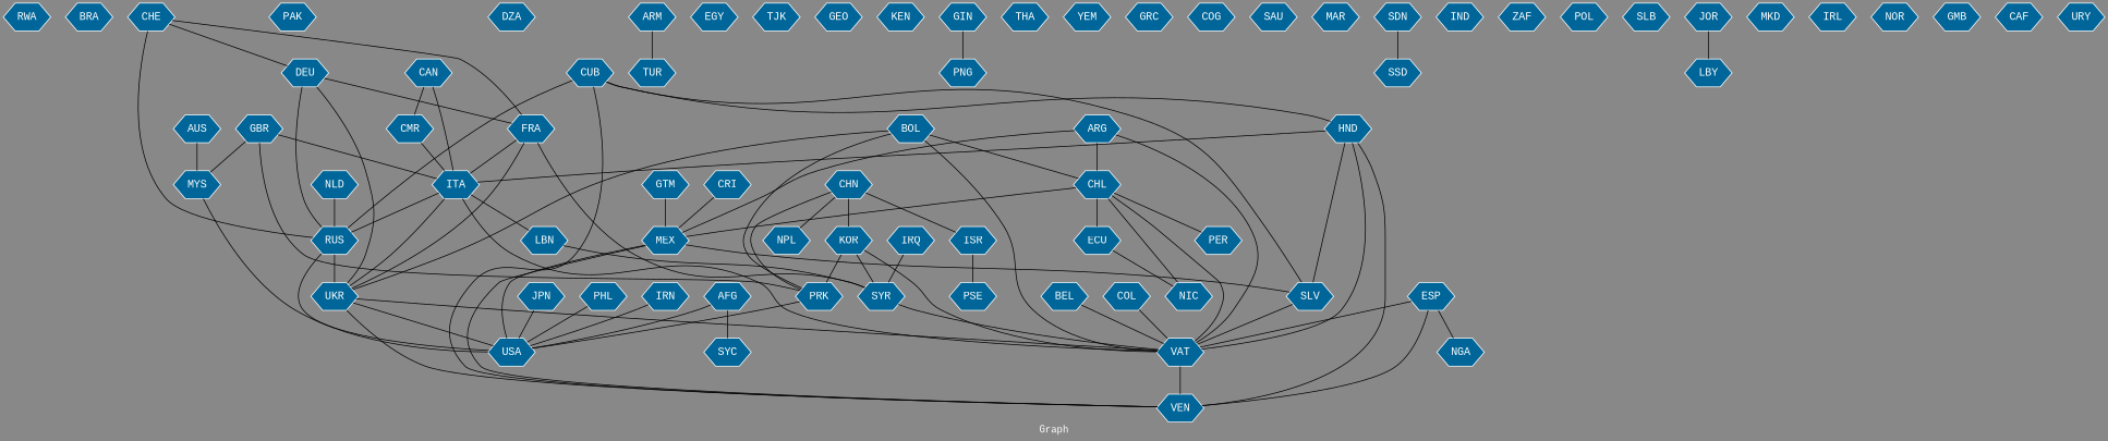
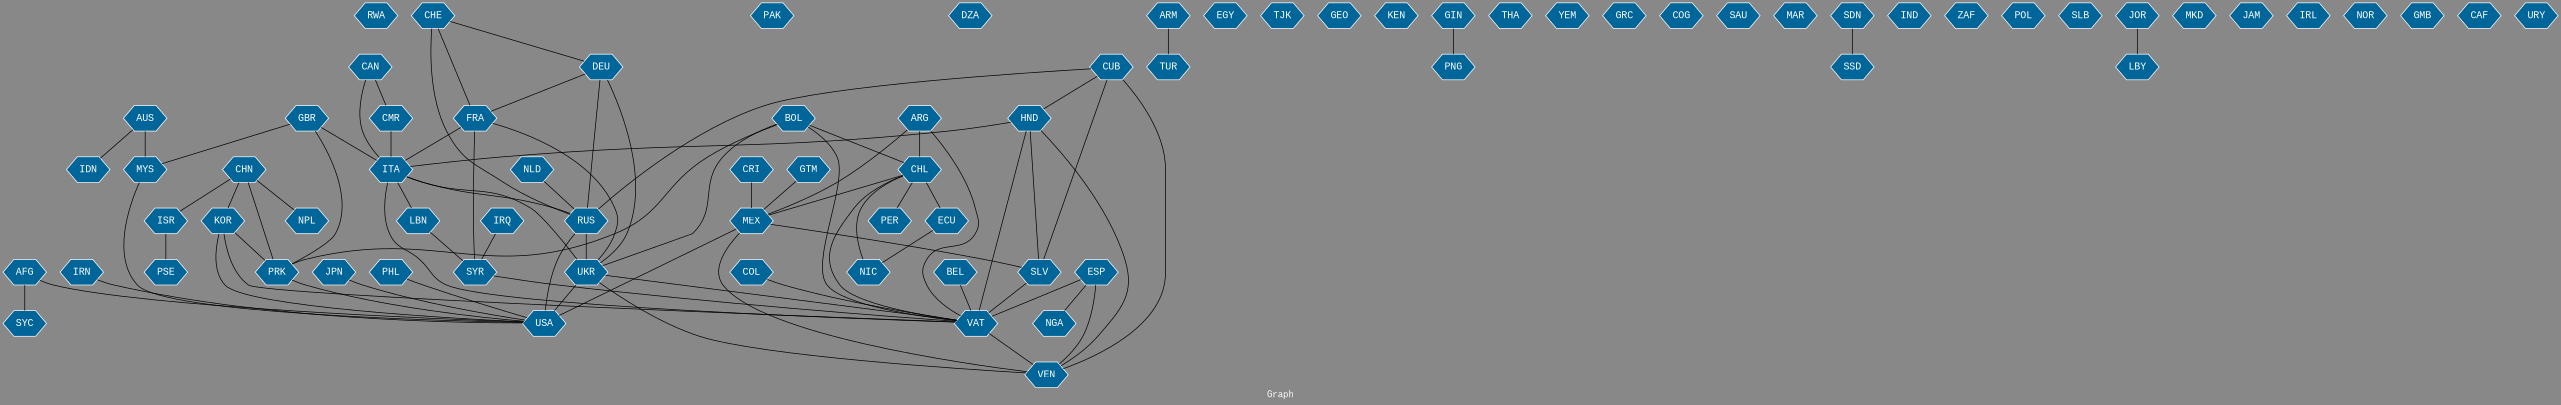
  graph {
    bgcolor="#888888"
    fontcolor=white
    fontname="Liberation Mono"
    fontsize=12
    label="Graph"
    node [color=white fillcolor="#006699" fontcolor=white fontname="Liberation Mono" shape=hexagon style=filled]
    edge [arrowhead=open color=black fontcolor=white fontname="Liberation Mono" fontsize=12 weight=1]
    n1 [label=RWA]
-   n2 [label=BRA]
    n3 [label=USA]
    n4 [label=IRN]
    n5 [label=SYR]
    n6 [label=VAT]
    n7 [label=RUS]
    n8 [label=UKR]
    n9 [label=VEN]
    n10 [label=PRK]
    n11 [label=ISR]
    n12 [label=PSE]
    n13 [label=FRA]
    n14 [label=ITA]
    n15 [label=LBN]
    n16 [label=BOL]
    n17 [label=CHL]
    n18 [label=MEX]
    n19 [label=PER]
    n20 [label=NIC]
    n21 [label=ECU]
    n22 [label=PAK]
    n23 [label=ARG]
    n24 [label=SLV]
    n25 [label=AUS]
    n26 [label=MYS]
+   n27 [label=IDN]
    n28 [label=DZA]
    n29 [label=TUR]
    n30 [label=EGY]
    n31 [label=HND]
    n32 [label=BEL]
    n33 [label=KOR]
    n34 [label=AFG]
    n35 [label=SYC]
    n36 [label=DEU]
    n37 [label=CRI]
    n38 [label=CHE]
    n39 [label=CUB]
    n40 [label=JPN]
    n41 [label=TJK]
    n42 [label=IRQ]
    n43 [label=PHL]
    n44 [label=GEO]
    n45 [label=ARM]
    n46 [label=KEN]
    n47 [label=GIN]
    n48 [label=PNG]
    n49 [label=CHN]
    n50 [label=NPL]
    n51 [label=THA]
    n52 [label=YEM]
    n53 [label=ESP]
    n54 [label=NGA]
    n55 [label=GBR]
    n56 [label=GRC]
    n57 [label=COG]
    n58 [label=GTM]
    n59 [label=COL]
    n60 [label=SAU]
    n61 [label=MAR]
    n62 [label=SSD]
    n63 [label=SDN]
    n64 [label=IND]
    n65 [label=ZAF]
    n66 [label=POL]
    n67 [label=SLB]
    n68 [label=LBY]
    n69 [label=JOR]
    n70 [label=MKD]
+   n71 [label=JAM]
    n72 [label=IRL]
    n73 [label=CAN]
    n74 [label=CMR]
    n75 [label=NOR]
    n76 [label=NLD]
    n77 [label=GMB]
    n78 [label=CAF]
    n79 [label=URY]
    n4 -- n3
    n5 -- n6
    n6 -- n9 [weight=4]
    n7 -- n3 [weight=7]
    n7 -- n8 [weight=41]
    n8 -- n3 [weight=2]
    n8 -- n6
    n8 -- n9
    n10 -- n3
    n11 -- n12 [weight=12]
    n13 -- n5 [weight=3]
    n13 -- n8
    n13 -- n14
    n14 -- n6
    n14 -- n7
    n14 -- n8
    n14 -- n15
    n15 -- n5
    n16 -- n6
    n16 -- n8
    n16 -- n10
    n16 -- n17
    n17 -- n6
    n17 -- n18 [weight=2]
    n17 -- n19
    n17 -- n20
    n17 -- n21 [weight=2]
    n18 -- n3 [weight=7]
    n18 -- n9
    n18 -- n24
    n21 -- n20
    n23 -- n6
    n23 -- n17 [weight=2]
    n23 -- n18
    n24 -- n6
    n25 -- n26 [weight=6]
+   n25 -- n27
    n26 -- n3
    n31 -- n6 [weight=2]
    n31 -- n9
    n31 -- n14
    n31 -- n24
    n32 -- n6
-   n33 -- n5
+   n33 -- n3
    n33 -- n6
    n33 -- n10 [weight=5]
    n34 -- n3
    n34 -- n35
    n36 -- n7 [weight=2]
    n36 -- n8
    n36 -- n13
    n37 -- n18
    n38 -- n7 [weight=3]
    n38 -- n13
    n38 -- n36
    n39 -- n7
    n39 -- n9 [weight=2]
    n39 -- n24
    n39 -- n31
    n40 -- n3 [weight=2]
    n42 -- n5
    n43 -- n3 [weight=2]
    n45 -- n29
    n47 -- n48 [weight=2]
    n49 -- n10
    n49 -- n11
    n49 -- n33
    n49 -- n50
    n53 -- n6 [weight=2]
    n53 -- n9 [weight=3]
    n53 -- n54
    n55 -- n10
    n55 -- n14
    n55 -- n26
    n58 -- n18
    n59 -- n6
    n63 -- n62
    n69 -- n68 [weight=2]
    n73 -- n14
    n73 -- n74
    n74 -- n14
    n76 -- n7
  }
